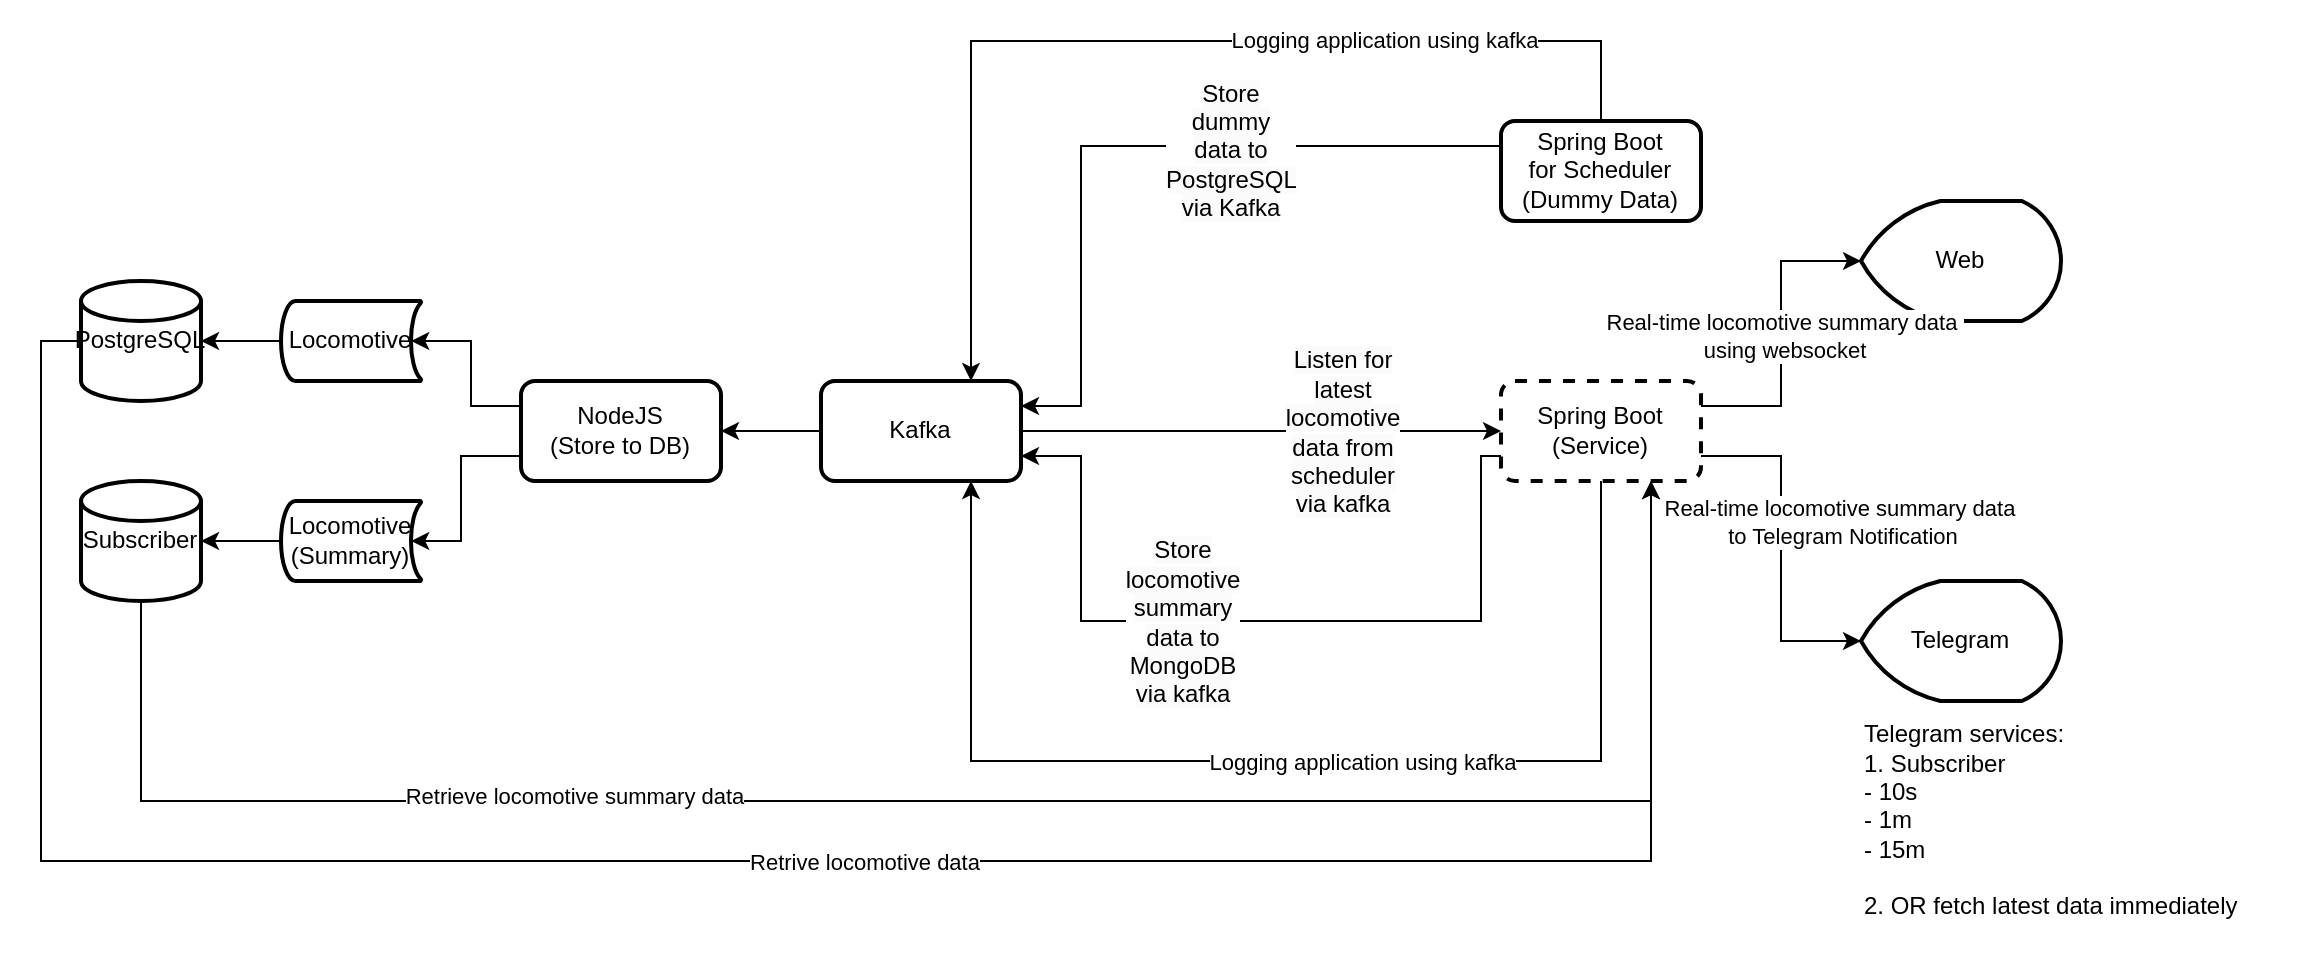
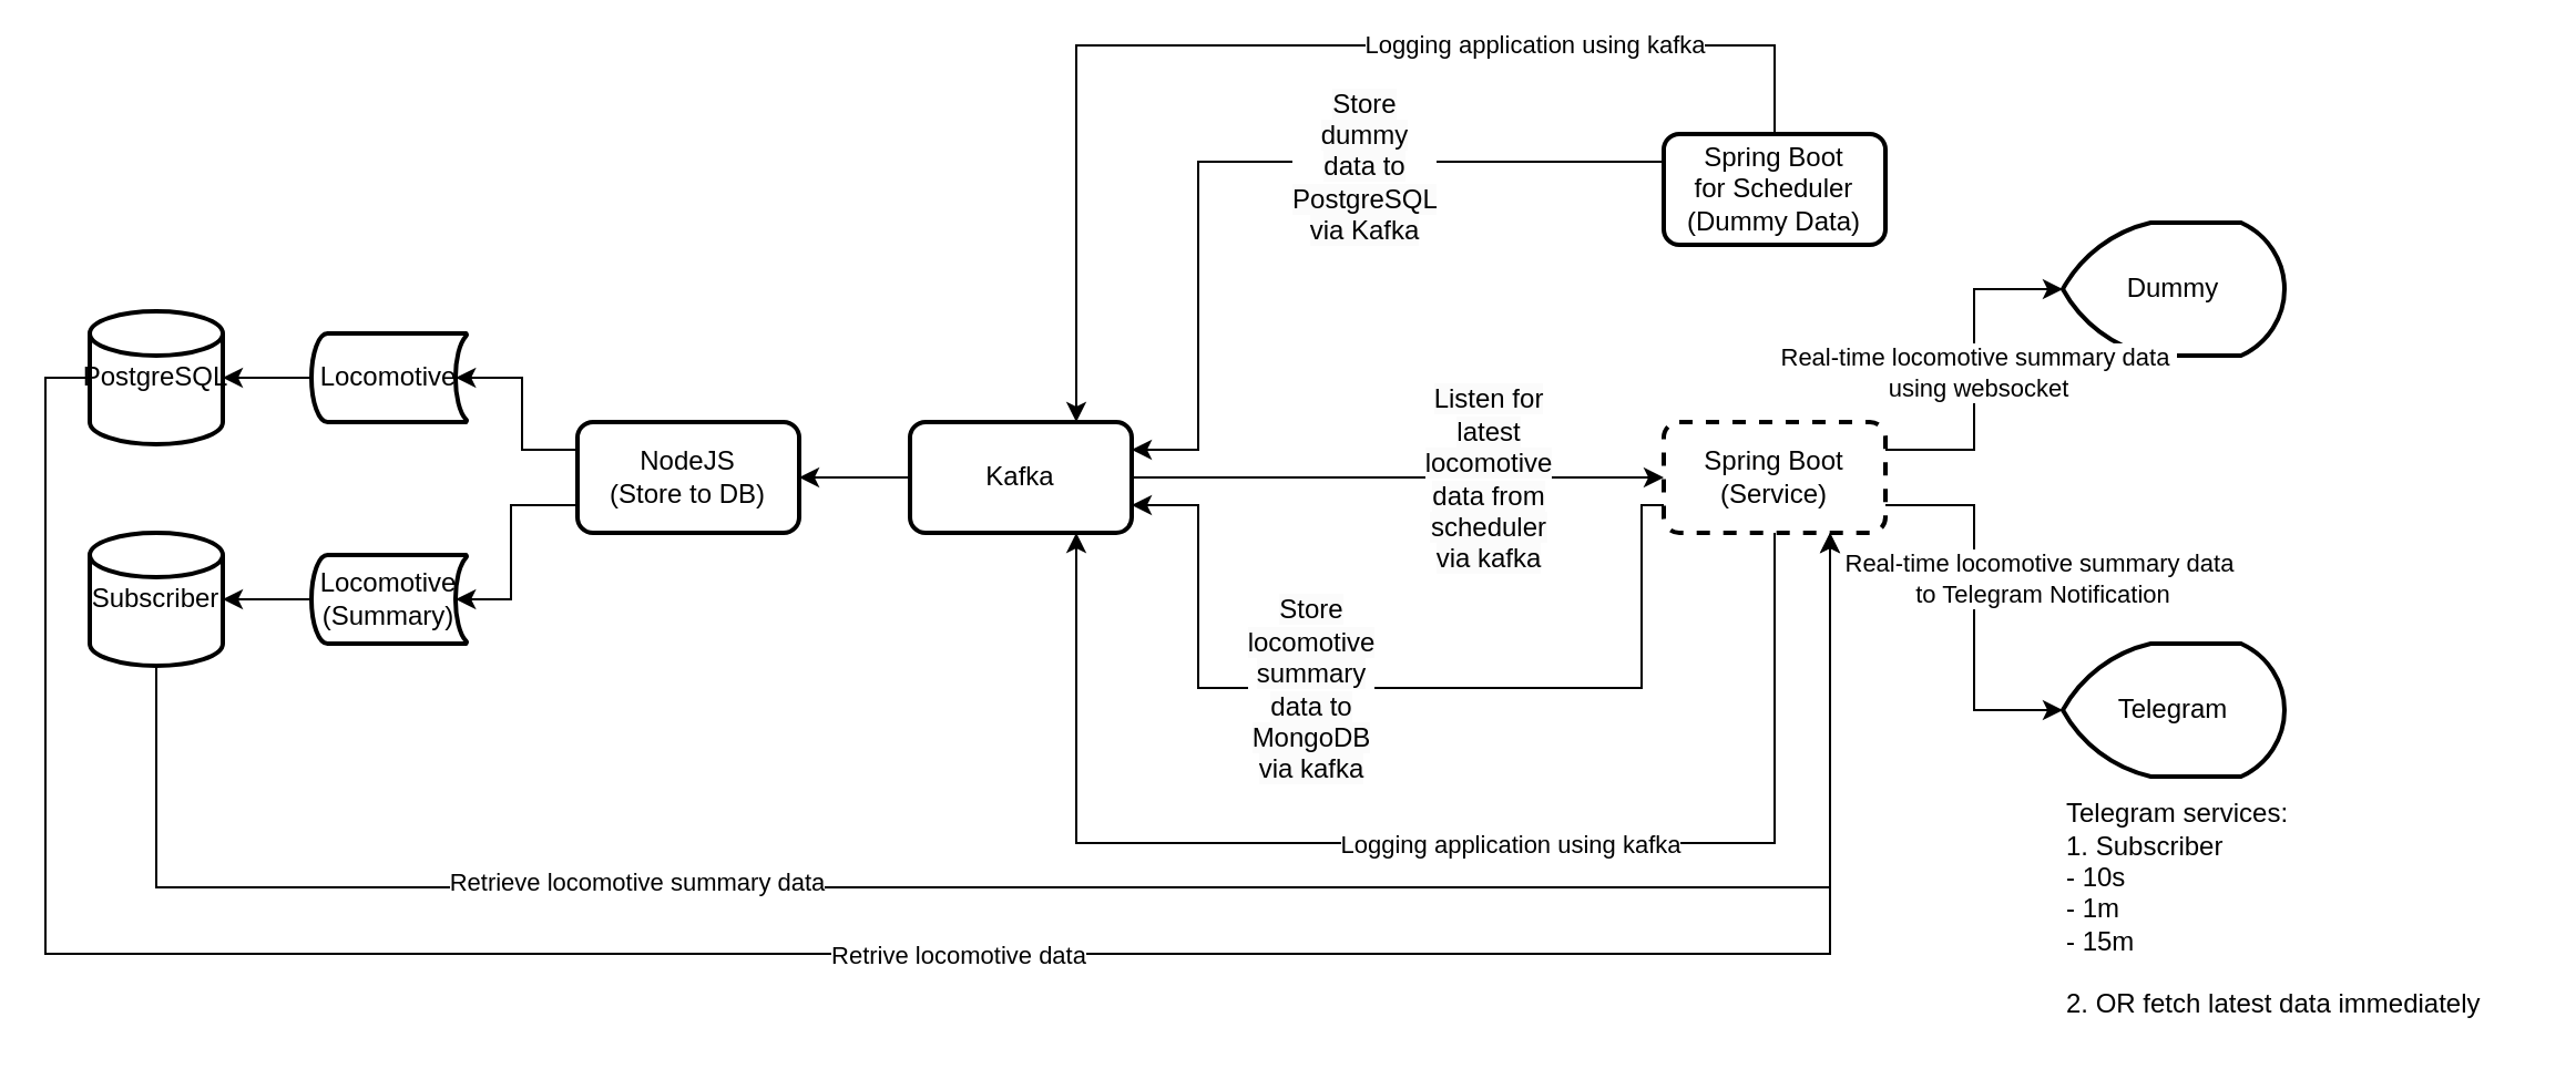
  <mxCell id="0" />
  <mxCell id="1" parent="0" />
  <mxCell id="2" style="edgeStyle=orthogonalEdgeStyle;rounded=0;orthogonalLoop=1;jettySize=auto;html=1;exitX=0.5;exitY=1;exitDx=0;exitDy=0;exitPerimeter=0;entryX=0.75;entryY=1;entryDx=0;entryDy=0;" edge="1" parent="1" source="4" target="27"><mxGeometry relative="1" as="geometry"><Array as="points"><mxPoint x="70" y="400" /><mxPoint x="825" y="400" /></Array></mxGeometry></mxCell>
  <mxCell id="3" value="Retrieve locomotive summary data" style="edgeLabel;html=1;align=center;verticalAlign=middle;resizable=0;points=[];" vertex="1" connectable="0" parent="2"><mxGeometry x="-0.38" y="3" relative="1" as="geometry"><mxPoint x="1" as="offset" /></mxGeometry></mxCell>
  <mxCell id="4" value="Subscriber" style="strokeWidth=2;html=1;shape=mxgraph.flowchart.database;whiteSpace=wrap;" vertex="1" parent="1"><mxGeometry x="40" y="240" width="60" height="60" as="geometry" /></mxCell>
  <mxCell id="5" style="edgeStyle=orthogonalEdgeStyle;rounded=0;orthogonalLoop=1;jettySize=auto;html=1;exitX=0;exitY=0.5;exitDx=0;exitDy=0;exitPerimeter=0;entryX=0.75;entryY=1;entryDx=0;entryDy=0;" edge="1" parent="1" source="7" target="27"><mxGeometry relative="1" as="geometry"><Array as="points"><mxPoint y="170" x="20" /><mxPoint y="430" x="20" /><mxPoint x="825" y="430" /></Array></mxGeometry></mxCell>
  <mxCell id="6" value="Retrive locomotive data" style="edgeLabel;html=1;align=center;verticalAlign=middle;resizable=0;points=[];" vertex="1" connectable="0" parent="5"><mxGeometry x="0.311" relative="1" as="geometry"><mxPoint x="-145" as="offset" /></mxGeometry></mxCell>
  <mxCell id="7" value="PostgreSQL" style="strokeWidth=2;html=1;shape=mxgraph.flowchart.database;whiteSpace=wrap;" vertex="1" parent="1"><mxGeometry x="40" y="140" width="60" height="60" as="geometry" /></mxCell>
  <mxCell id="8" style="edgeStyle=orthogonalEdgeStyle;rounded=0;orthogonalLoop=1;jettySize=auto;html=1;exitX=0;exitY=0.25;exitDx=0;exitDy=0;entryX=1;entryY=0.25;entryDx=0;entryDy=0;" edge="1" parent="1" source="13" target="16"><mxGeometry relative="1" as="geometry"><Array as="points"><mxPoint x="540" y="73" /><mxPoint x="540" y="203" /></Array></mxGeometry></mxCell>
  <mxCell id="9" value="&lt;span style=&quot;font-size: 12px; text-wrap: wrap; background-color: rgb(251, 251, 251);&quot;&gt;Store dummy data to PostgreSQL via Kafka&lt;/span&gt;" style="edgeLabel;html=1;align=center;verticalAlign=middle;resizable=0;points=[];" vertex="1" connectable="0" parent="8"><mxGeometry x="-0.193" y="3" relative="1" as="geometry"><mxPoint x="13" y="-1" as="offset" /></mxGeometry></mxCell>
  <mxCell id="10" style="edgeStyle=orthogonalEdgeStyle;rounded=0;orthogonalLoop=1;jettySize=auto;html=1;exitX=0.5;exitY=0;exitDx=0;exitDy=0;entryX=0.75;entryY=0;entryDx=0;entryDy=0;" edge="1" parent="1" source="13" target="16"><mxGeometry relative="1" as="geometry"><Array as="points"><mxPoint x="800" y="20" /><mxPoint x="485" y="20" /></Array></mxGeometry></mxCell>
  <mxCell id="11" value="&lt;span style=&quot;color: rgba(0, 0, 0, 0); font-family: monospace; font-size: 0px; text-align: start; background-color: rgb(251, 251, 251);&quot;&gt;%3CmxGraphModel%3E%3Croot%3E%3CmxCell%20id%3D%220%22%2F%3E%3CmxCell%20id%3D%221%22%20parent%3D%220%22%2F%3E%3CmxCell%20id%3D%222%22%20value%3D%22Logging%20application%20using%20kafka%22%20style%3D%22edgeLabel%3Bhtml%3D1%3Balign%3Dcenter%3BverticalAlign%3Dmiddle%3Bresizable%3D0%3Bpoints%3D%5B%5D%3B%22%20vertex%3D%221%22%20connectable%3D%220%22%20parent%3D%221%22%3E%3CmxGeometry%20x%3D%22660%22%20y%3D%22340%22%20as%3D%22geometry%22%2F%3E%3C%2FmxCell%3E%3C%2Froot%3E%3C%2FmxGraphModel%3E&lt;/span&gt;" style="edgeLabel;html=1;align=center;verticalAlign=middle;resizable=0;points=[];" vertex="1" connectable="0" parent="10"><mxGeometry x="-0.3" y="-2" relative="1" as="geometry"><mxPoint as="offset" /></mxGeometry></mxCell>
  <mxCell id="12" value="Logging application using kafka" style="edgeLabel;html=1;align=center;verticalAlign=middle;resizable=0;points=[];" vertex="1" connectable="0" parent="10"><mxGeometry x="-0.526" y="-1" relative="1" as="geometry"><mxPoint x="-25" as="offset" /></mxGeometry></mxCell>
  <mxCell id="13" value="Spring Boot&lt;div&gt;for Scheduler&lt;br&gt;(Dummy Data)&lt;/div&gt;" style="rounded=1;whiteSpace=wrap;html=1;absoluteArcSize=1;arcSize=14;strokeWidth=2;" vertex="1" parent="1"><mxGeometry x="750" y="60" width="100" height="50" as="geometry" /></mxCell>
  <mxCell id="14" style="edgeStyle=orthogonalEdgeStyle;rounded=0;orthogonalLoop=1;jettySize=auto;html=1;exitX=0;exitY=0.5;exitDx=0;exitDy=0;entryX=1;entryY=0.5;entryDx=0;entryDy=0;" edge="1" parent="1" source="16" target="19"><mxGeometry relative="1" as="geometry" /></mxCell>
  <mxCell id="15" style="edgeStyle=orthogonalEdgeStyle;rounded=0;orthogonalLoop=1;jettySize=auto;html=1;exitX=1;exitY=0.5;exitDx=0;exitDy=0;entryX=0;entryY=0.5;entryDx=0;entryDy=0;" edge="1" parent="1" source="16" target="27"><mxGeometry relative="1" as="geometry"><Array as="points"><mxPoint x="730" y="215" /><mxPoint x="730" y="215" /></Array></mxGeometry></mxCell>
  <mxCell id="16" value="Kafka" style="rounded=1;whiteSpace=wrap;html=1;absoluteArcSize=1;arcSize=14;strokeWidth=2;" vertex="1" parent="1"><mxGeometry x="410" y="190" width="100" height="50" as="geometry" /></mxCell>
  <mxCell id="17" value="Locomotive" style="strokeWidth=2;html=1;shape=mxgraph.flowchart.stored_data;whiteSpace=wrap;" vertex="1" parent="1"><mxGeometry x="140" y="150" width="70" height="40" as="geometry" /></mxCell>
  <mxCell id="18" style="edgeStyle=orthogonalEdgeStyle;rounded=0;orthogonalLoop=1;jettySize=auto;html=1;exitX=0;exitY=0.5;exitDx=0;exitDy=0;exitPerimeter=0;entryX=1;entryY=0.5;entryDx=0;entryDy=0;entryPerimeter=0;" edge="1" parent="1" source="17" target="7"><mxGeometry relative="1" as="geometry" /></mxCell>
  <mxCell id="19" value="NodeJS&lt;div&gt;(Store to DB)&lt;/div&gt;" style="rounded=1;whiteSpace=wrap;html=1;absoluteArcSize=1;arcSize=14;strokeWidth=2;" vertex="1" parent="1"><mxGeometry x="260" y="190" width="100" height="50" as="geometry" /></mxCell>
  <mxCell id="20" value="Locomotive&lt;br&gt;(Summary)" style="strokeWidth=2;html=1;shape=mxgraph.flowchart.stored_data;whiteSpace=wrap;" vertex="1" parent="1"><mxGeometry x="140" y="250" width="70" height="40" as="geometry" /></mxCell>
  <mxCell id="21" style="edgeStyle=orthogonalEdgeStyle;rounded=0;orthogonalLoop=1;jettySize=auto;html=1;exitX=0;exitY=0.5;exitDx=0;exitDy=0;exitPerimeter=0;entryX=1;entryY=0.5;entryDx=0;entryDy=0;entryPerimeter=0;" edge="1" parent="1" source="20" target="4"><mxGeometry relative="1" as="geometry"><mxPoint x="110" y="270" as="targetPoint" /></mxGeometry></mxCell>
  <mxCell id="22" style="edgeStyle=orthogonalEdgeStyle;rounded=0;orthogonalLoop=1;jettySize=auto;html=1;exitX=0;exitY=0.25;exitDx=0;exitDy=0;entryX=0.93;entryY=0.5;entryDx=0;entryDy=0;entryPerimeter=0;" edge="1" parent="1" source="19" target="17"><mxGeometry relative="1" as="geometry" /></mxCell>
  <mxCell id="23" style="edgeStyle=orthogonalEdgeStyle;rounded=0;orthogonalLoop=1;jettySize=auto;html=1;exitX=0;exitY=0.75;exitDx=0;exitDy=0;entryX=0.93;entryY=0.5;entryDx=0;entryDy=0;entryPerimeter=0;" edge="1" parent="1" source="19" target="20"><mxGeometry relative="1" as="geometry"><Array as="points"><mxPoint x="230" y="228" /><mxPoint x="230" y="270" /></Array></mxGeometry></mxCell>
  <mxCell id="24" style="edgeStyle=orthogonalEdgeStyle;rounded=0;orthogonalLoop=1;jettySize=auto;html=1;exitX=0;exitY=0.75;exitDx=0;exitDy=0;entryX=1;entryY=0.75;entryDx=0;entryDy=0;" edge="1" parent="1" source="27" target="16"><mxGeometry relative="1" as="geometry"><Array as="points"><mxPoint x="740" y="228" /><mxPoint x="740" y="310" /><mxPoint x="540" y="310" /><mxPoint x="540" y="228" /></Array></mxGeometry></mxCell>
  <mxCell id="25" style="edgeStyle=orthogonalEdgeStyle;rounded=0;orthogonalLoop=1;jettySize=auto;html=1;exitX=0.5;exitY=1;exitDx=0;exitDy=0;entryX=0.75;entryY=1;entryDx=0;entryDy=0;" edge="1" parent="1" source="27" target="16"><mxGeometry relative="1" as="geometry"><Array as="points"><mxPoint x="800" y="380" /><mxPoint x="485" y="380" /></Array></mxGeometry></mxCell>
  <mxCell id="26" value="Logging application using kafka" style="edgeLabel;html=1;align=center;verticalAlign=middle;resizable=0;points=[];" vertex="1" connectable="0" parent="25"><mxGeometry x="-0.127" relative="1" as="geometry"><mxPoint as="offset" /></mxGeometry></mxCell>
  <mxCell id="27" value="Spring Boot&lt;br&gt;(Service)" style="rounded=1;whiteSpace=wrap;html=1;absoluteArcSize=1;arcSize=14;strokeWidth=2;dashed=1;" vertex="1" parent="1"><mxGeometry x="750" y="190" width="100" height="50" as="geometry" /></mxCell>
  <mxCell id="28" value="&lt;span style=&quot;font-size: 12px; text-wrap: wrap; background-color: rgb(251, 251, 251);&quot;&gt;Listen for latest locomotive data from scheduler via kafka&lt;/span&gt;" style="edgeLabel;html=1;align=center;verticalAlign=middle;resizable=0;points=[];" vertex="1" connectable="0" parent="1"><mxGeometry x="670" y="215" as="geometry" /></mxCell>
  <mxCell id="29" value="&lt;span style=&quot;font-size: 12px; text-wrap: wrap; background-color: rgb(251, 251, 251);&quot;&gt;Store locomotiv&lt;/span&gt;&lt;span style=&quot;background-color: rgb(251, 251, 251); font-size: 12px; text-wrap: wrap;&quot;&gt;e summary data to MongoDB via kafka&lt;/span&gt;" style="edgeLabel;html=1;align=center;verticalAlign=middle;resizable=0;points=[];" vertex="1" connectable="0" parent="1"><mxGeometry x="590" y="310" as="geometry" /></mxCell>
  <mxCell id="30" value="Telegram" style="strokeWidth=2;html=1;shape=mxgraph.flowchart.display;whiteSpace=wrap;" vertex="1" parent="1"><mxGeometry x="930" y="290" width="100" height="60" as="geometry" /></mxCell>
- <mxCell id="31" value="Web" style="strokeWidth=2;html=1;shape=mxgraph.flowchart.display;whiteSpace=wrap;" vertex="1" parent="1"><mxGeometry x="930" y="100" width="100" height="60" as="geometry" /></mxCell>
+ <mxCell id="31" value="Dummy" style="strokeWidth=2;html=1;shape=mxgraph.flowchart.display;whiteSpace=wrap;" vertex="1" parent="1"><mxGeometry x="930" y="100" width="100" height="60" as="geometry" /></mxCell>
  <mxCell id="32" style="edgeStyle=orthogonalEdgeStyle;rounded=0;orthogonalLoop=1;jettySize=auto;html=1;exitX=1;exitY=0.25;exitDx=0;exitDy=0;entryX=0;entryY=0.5;entryDx=0;entryDy=0;entryPerimeter=0;" edge="1" parent="1" source="27" target="31"><mxGeometry relative="1" as="geometry" /></mxCell>
  <mxCell id="33" value="Real-time locomotive summary data&amp;nbsp;&lt;div&gt;using websocket&lt;/div&gt;" style="edgeLabel;html=1;align=center;verticalAlign=middle;resizable=0;points=[];" vertex="1" connectable="0" parent="32"><mxGeometry x="-0.018" y="-1" relative="1" as="geometry"><mxPoint as="offset" /></mxGeometry></mxCell>
  <mxCell id="34" style="edgeStyle=orthogonalEdgeStyle;rounded=0;orthogonalLoop=1;jettySize=auto;html=1;exitX=1;exitY=0.75;exitDx=0;exitDy=0;entryX=0;entryY=0.5;entryDx=0;entryDy=0;entryPerimeter=0;" edge="1" parent="1" source="27" target="30"><mxGeometry relative="1" as="geometry" /></mxCell>
  <mxCell id="35" value="Real-time locomotive summary data&amp;nbsp;&lt;div&gt;to Telegram Notification&lt;/div&gt;" style="edgeLabel;html=1;align=center;verticalAlign=middle;resizable=0;points=[];" vertex="1" connectable="0" parent="1"><mxGeometry x="920" y="260" as="geometry" /></mxCell>
  <mxCell id="36" value="&lt;div&gt;Telegram services:&lt;/div&gt;1. Subscriber&lt;div&gt;- 10s&lt;br&gt;&lt;/div&gt;&lt;div&gt;- 1m&lt;/div&gt;&lt;div&gt;- 15m&lt;/div&gt;&lt;div&gt;&lt;br&gt;&lt;/div&gt;&lt;div&gt;2. OR fetch latest data immediately&lt;/div&gt;" style="text;html=1;align=left;verticalAlign=middle;resizable=0;points=[];autosize=1;strokeColor=none;fillColor=none;" vertex="1" parent="1"><mxGeometry x="930" y="355" width="210" height="110" as="geometry" /></mxCell>
